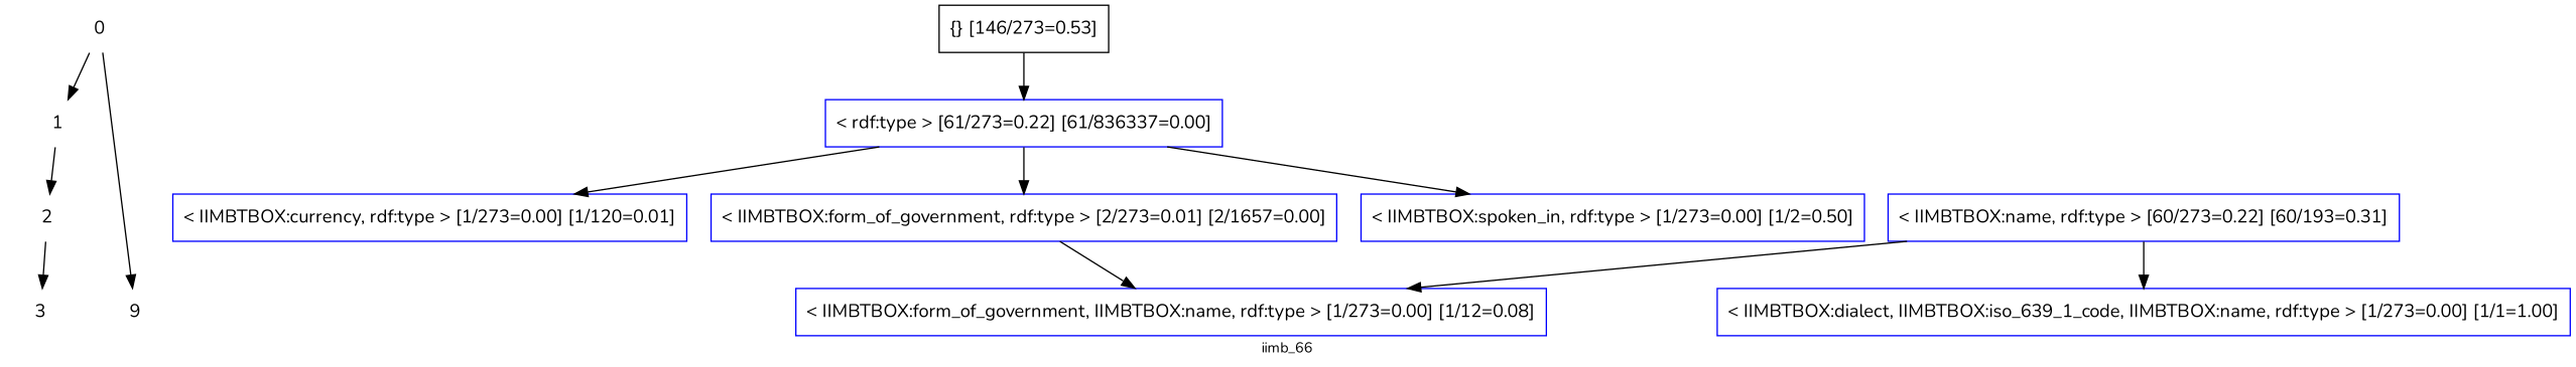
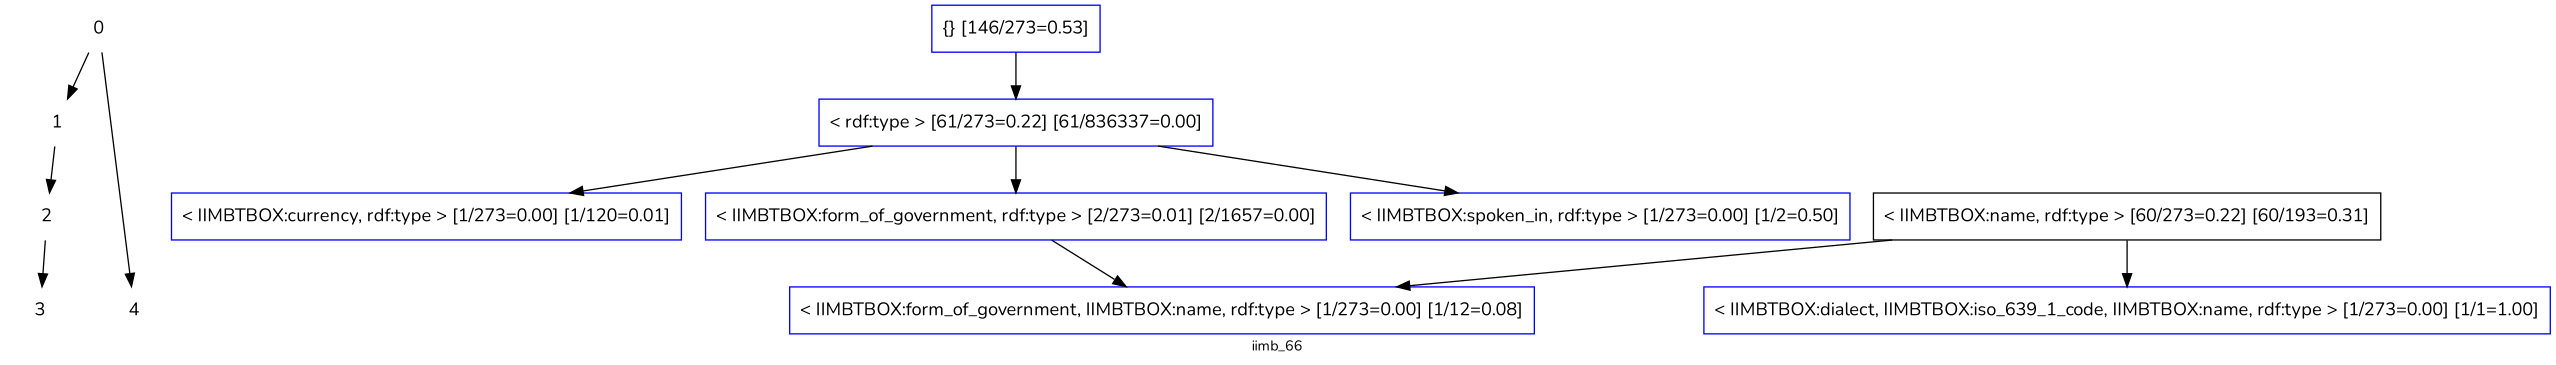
  digraph {
    fontname=Nunito
    fontsize=11.0
    label=iimb_66
    node [fontname=Nunito shape=rectangle color=blue style=solid]
    edge [fontname=Nunito color=black style=solid]
    n1 [label=0 shape=plaintext color="" style=""]
-   n2 [color=black label="{} [146/273=0.53]"]
+   n2 [label="{} [146/273=0.53]"]
    n3 [label=1 shape=plaintext style=""]
    n4 [label="< rdf:type > [61/273=0.22] [61/836337=0.00]"]
    n5 [label=2 shape=plaintext style=""]
    n6 [label="< IIMBTBOX:currency, rdf:type > [1/273=0.00] [1/120=0.01]"]
    n7 [label="< IIMBTBOX:form_of_government, rdf:type > [2/273=0.01] [2/1657=0.00]"]
-   n8 [label="< IIMBTBOX:name, rdf:type > [60/273=0.22] [60/193=0.31]"]
+   n8 [color=black label="< IIMBTBOX:name, rdf:type > [60/273=0.22] [60/193=0.31]"]
    n9 [label="< IIMBTBOX:spoken_in, rdf:type > [1/273=0.00] [1/2=0.50]"]
    n10 [label=3 shape=plaintext color="" style=""]
    n11 [label="< IIMBTBOX:form_of_government, IIMBTBOX:name, rdf:type > [1/273=0.00] [1/12=0.08]"]
-   n12 [label=9 shape=plaintext color="" style=""]
+   n12 [label=4 shape=plaintext color="" style=""]
    n13 [label="< IIMBTBOX:dialect, IIMBTBOX:iso_639_1_code, IIMBTBOX:name, rdf:type > [1/273=0.00] [1/1=1.00]"]
    subgraph sub_1 {
      rank=same
      n1
      n2
    }
    subgraph sub_2 {
      rank=same
      n3
      n4
    }
    subgraph sub_3 {
      rank=same
      n5
      n6
      n7
      n8
      n9
    }
    subgraph sub_4 {
      rank=same
      n10
      n11
    }
    subgraph sub_5 {
      rank=same
      n12
      n13
    }
    n1 -> n3 [color="" style=""]
    n1 -> n12 [color="" style=""]
    n2 -> n4
    n3 -> n5 [color="" style=""]
    n4 -> n6
    n4 -> n7
    n4 -> n9
    n5 -> n10 [color="" style=""]
    n7 -> n11
    n8 -> n11
    n8 -> n13
  }
